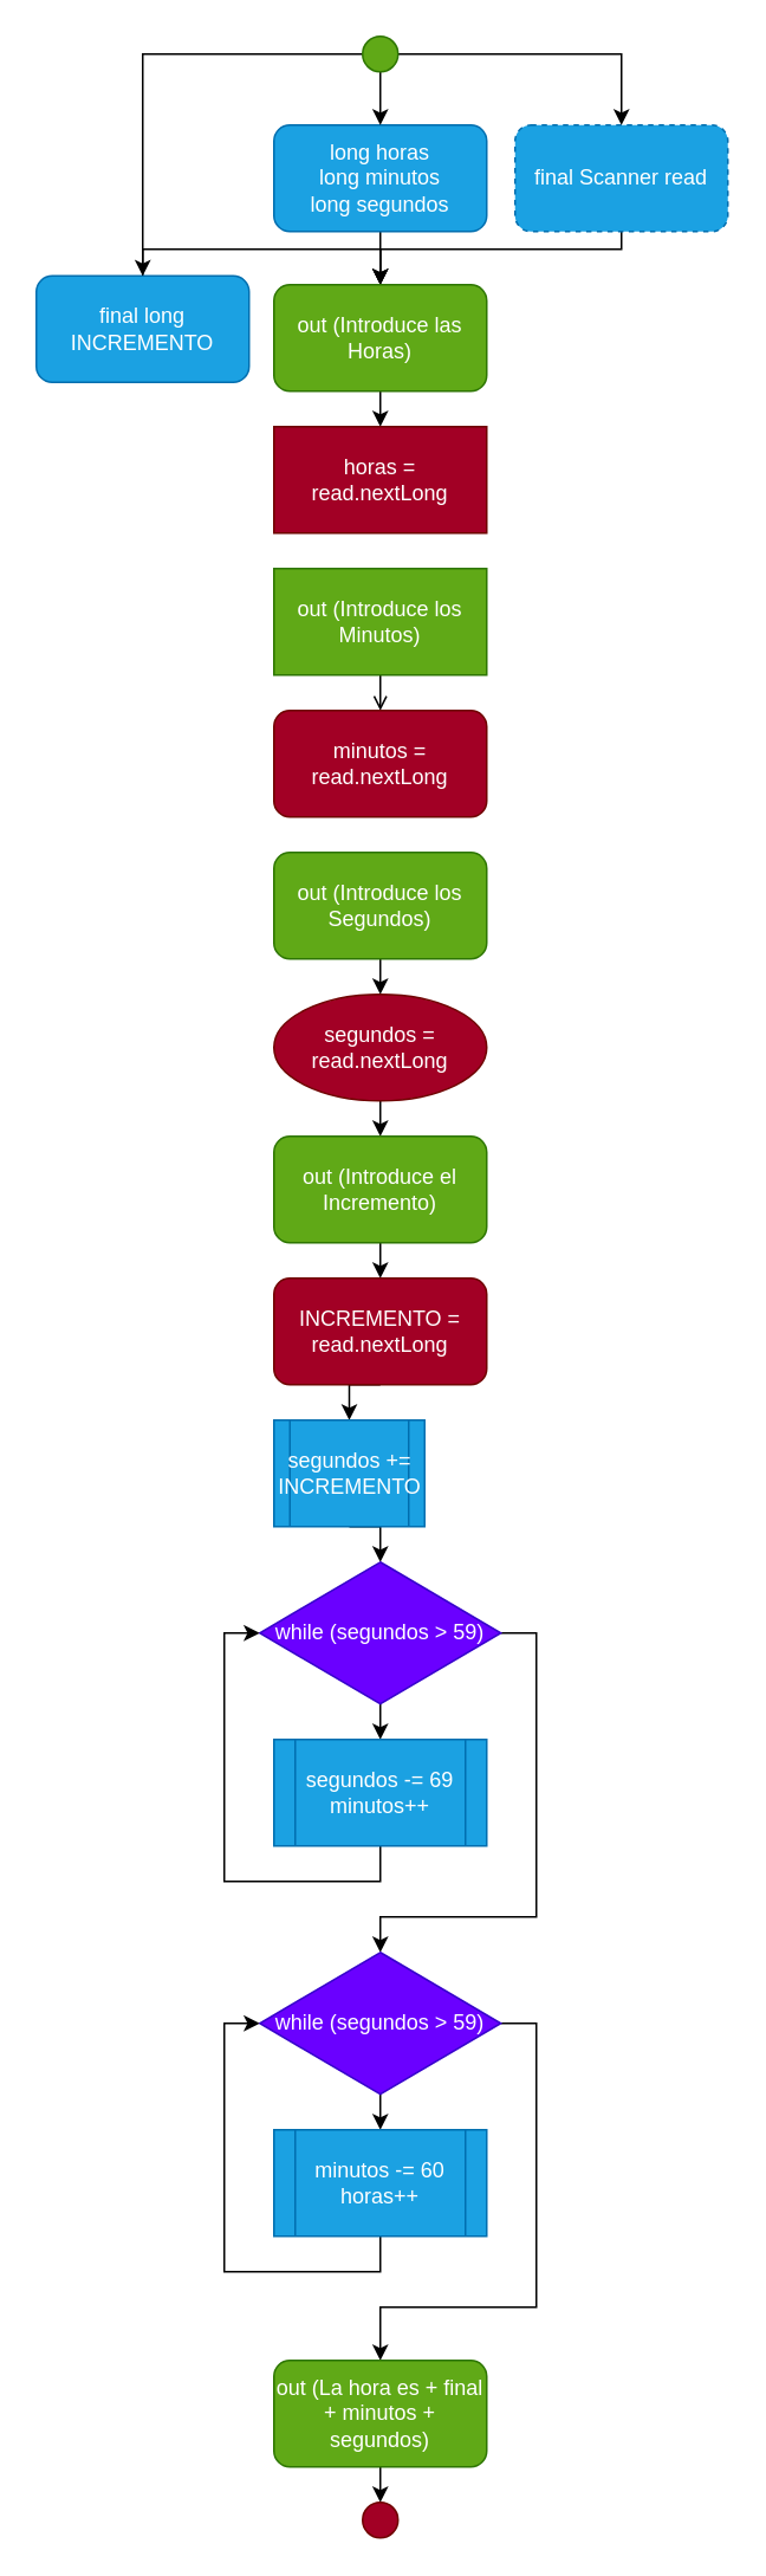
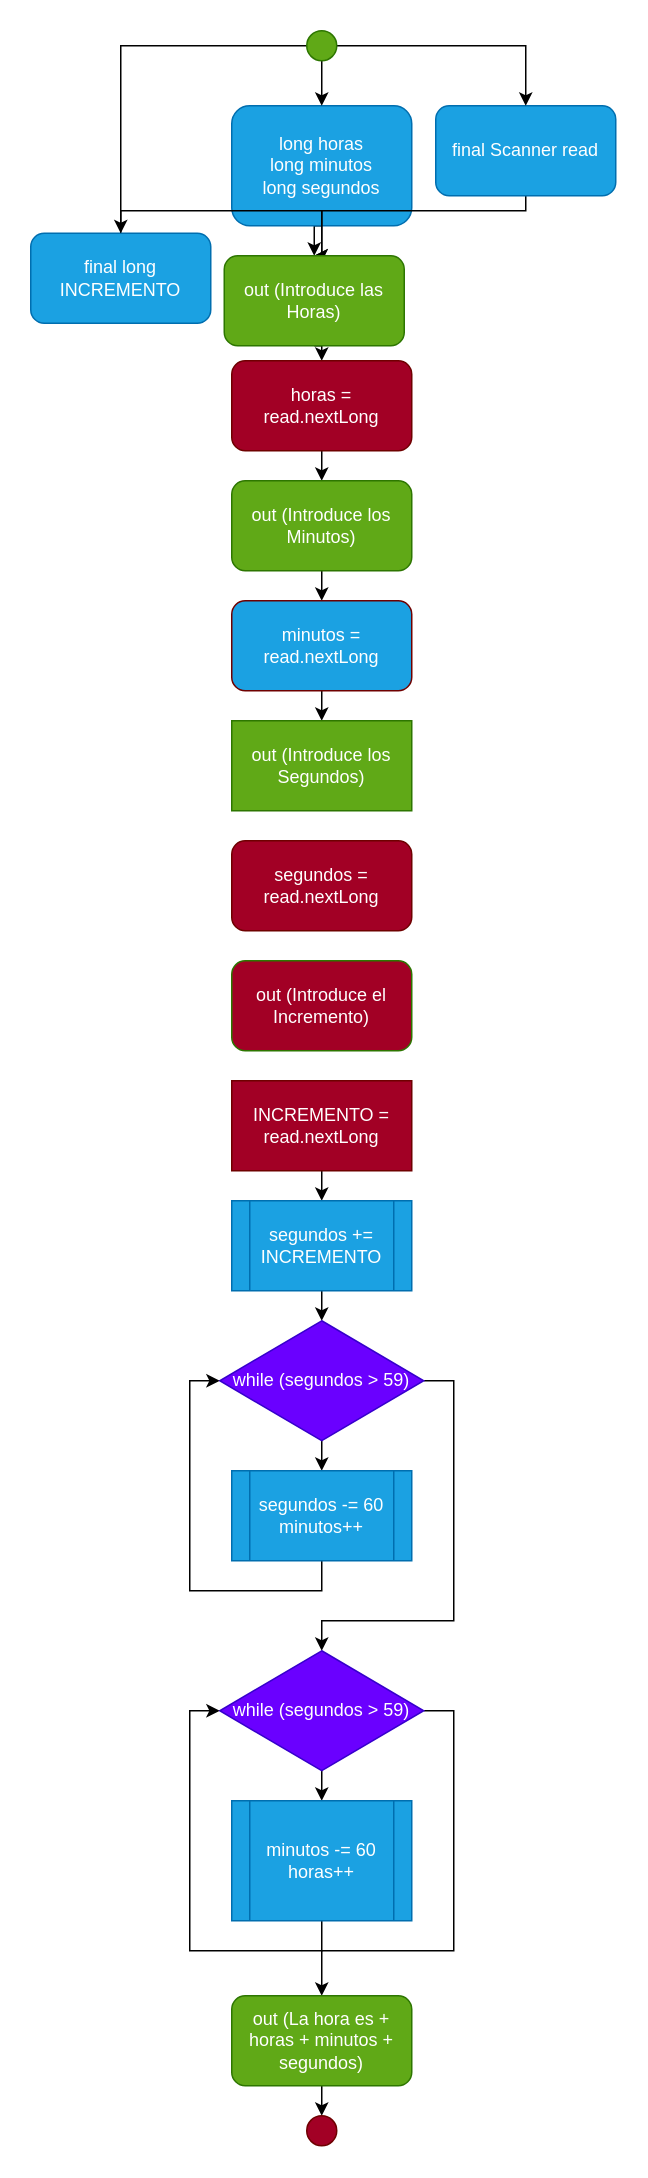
  <mxCell id="0" />
  <mxCell id="1" parent="0" />
  <mxCell id="2" style="edgeStyle=orthogonalEdgeStyle;rounded=0;orthogonalLoop=1;jettySize=auto;html=1;exitX=0.5;exitY=1;exitDx=0;exitDy=0;entryX=0.5;entryY=0;entryDx=0;entryDy=0;" edge="1" parent="1" source="3" target="13"><mxGeometry relative="1" as="geometry" /></mxCell>
- <mxCell id="3" value="long horas&lt;br&gt;long minutos&lt;br&gt;long segundos" style="rounded=1;whiteSpace=wrap;html=1;fillColor=#1ba1e2;fontColor=#ffffff;strokeColor=#006EAF;" vertex="1" parent="1"><mxGeometry x="154" y="70" width="120" height="60" as="geometry" /></mxCell>
+ <mxCell id="3" value="long horas&lt;br&gt;long minutos&lt;br&gt;long segundos" style="rounded=1;whiteSpace=wrap;html=1;fillColor=#1ba1e2;fontColor=#ffffff;strokeColor=#006EAF;" vertex="1" parent="1"><mxGeometry x="154" y="70" width="120" height="80" as="geometry" /></mxCell>
  <mxCell id="4" style="edgeStyle=orthogonalEdgeStyle;rounded=0;orthogonalLoop=1;jettySize=auto;html=1;exitX=0.5;exitY=1;exitDx=0;exitDy=0;entryX=0.5;entryY=0;entryDx=0;entryDy=0;" edge="1" parent="1" source="5" target="13"><mxGeometry relative="1" as="geometry"><Array as="points"><mxPoint x="80" y="140" /><mxPoint x="214" y="140" /></Array></mxGeometry></mxCell>
  <mxCell id="5" value="final long INCREMENTO" style="rounded=1;whiteSpace=wrap;html=1;fillColor=#1ba1e2;fontColor=#ffffff;strokeColor=#006EAF;" vertex="1" parent="1"><mxGeometry x="20" y="155" width="120" height="60" as="geometry" /></mxCell>
  <mxCell id="6" style="edgeStyle=orthogonalEdgeStyle;rounded=0;orthogonalLoop=1;jettySize=auto;html=1;exitX=0.5;exitY=1;exitDx=0;exitDy=0;entryX=0.5;entryY=0;entryDx=0;entryDy=0;" edge="1" parent="1" source="7" target="13"><mxGeometry relative="1" as="geometry"><Array as="points"><mxPoint x="350" y="140" /><mxPoint x="214" y="140" /></Array></mxGeometry></mxCell>
- <mxCell id="7" value="final Scanner read" style="rounded=1;whiteSpace=wrap;html=1;fillColor=#1ba1e2;fontColor=#ffffff;strokeColor=#006EAF;dashed=1;" vertex="1" parent="1"><mxGeometry x="290" y="70" width="120" height="60" as="geometry" /></mxCell>
+ <mxCell id="7" value="final Scanner read" style="rounded=1;whiteSpace=wrap;html=1;fillColor=#1ba1e2;fontColor=#ffffff;strokeColor=#006EAF;" vertex="1" parent="1"><mxGeometry x="290" y="70" width="120" height="60" as="geometry" /></mxCell>
  <mxCell id="8" style="edgeStyle=orthogonalEdgeStyle;rounded=0;orthogonalLoop=1;jettySize=auto;html=1;exitX=0.5;exitY=1;exitDx=0;exitDy=0;entryX=0.5;entryY=0;entryDx=0;entryDy=0;" edge="1" parent="1" source="11" target="3"><mxGeometry relative="1" as="geometry" /></mxCell>
  <mxCell id="9" style="edgeStyle=orthogonalEdgeStyle;rounded=0;orthogonalLoop=1;jettySize=auto;html=1;exitX=1;exitY=0.5;exitDx=0;exitDy=0;entryX=0.5;entryY=0;entryDx=0;entryDy=0;" edge="1" parent="1" source="11" target="7"><mxGeometry relative="1" as="geometry" /></mxCell>
  <mxCell id="10" style="edgeStyle=orthogonalEdgeStyle;rounded=0;orthogonalLoop=1;jettySize=auto;html=1;exitX=0;exitY=0.5;exitDx=0;exitDy=0;entryX=0.5;entryY=0;entryDx=0;entryDy=0;" edge="1" parent="1" source="11" target="5"><mxGeometry relative="1" as="geometry" /></mxCell>
  <mxCell id="11" value="" style="ellipse;whiteSpace=wrap;html=1;aspect=fixed;fillColor=#60a917;fontColor=#ffffff;strokeColor=#2D7600;" vertex="1" parent="1"><mxGeometry x="204" y="20" width="20" height="20" as="geometry" /></mxCell>
  <mxCell id="12" style="edgeStyle=orthogonalEdgeStyle;rounded=0;orthogonalLoop=1;jettySize=auto;html=1;exitX=0.5;exitY=1;exitDx=0;exitDy=0;entryX=0.5;entryY=0;entryDx=0;entryDy=0;" edge="1" parent="1" source="13" target="15"><mxGeometry relative="1" as="geometry" /></mxCell>
- <mxCell id="13" value="out (Introduce las Horas)" style="rounded=1;whiteSpace=wrap;html=1;fillColor=#60a917;fontColor=#ffffff;strokeColor=#2D7600;" vertex="1" parent="1"><mxGeometry x="154" y="160" width="120" height="60" as="geometry" /></mxCell>
- <mxCell id="15" value="horas = read.nextLong" style="whiteSpace=wrap;html=1;fillColor=#a20025;fontColor=#ffffff;strokeColor=#6F0000;rounded=0;" vertex="1" parent="1"><mxGeometry x="154" y="240" width="120" height="60" as="geometry" /></mxCell>
- <mxCell id="16" style="edgeStyle=orthogonalEdgeStyle;rounded=0;orthogonalLoop=1;jettySize=auto;html=1;exitX=0.5;exitY=1;exitDx=0;exitDy=0;entryX=0.5;entryY=0;entryDx=0;entryDy=0;endArrow=open;" edge="1" parent="1" source="17" target="19"><mxGeometry relative="1" as="geometry" /></mxCell>
- <mxCell id="17" value="out (Introduce los Minutos)" style="whiteSpace=wrap;html=1;fillColor=#60a917;fontColor=#ffffff;strokeColor=#2D7600;rounded=0;" vertex="1" parent="1"><mxGeometry x="154" y="320" width="120" height="60" as="geometry" /></mxCell>
- <mxCell id="19" value="minutos = read.nextLong" style="rounded=1;whiteSpace=wrap;html=1;fillColor=#a20025;fontColor=#ffffff;strokeColor=#6F0000;" vertex="1" parent="1"><mxGeometry x="154" y="400" width="120" height="60" as="geometry" /></mxCell>
- <mxCell id="20" style="edgeStyle=orthogonalEdgeStyle;rounded=0;orthogonalLoop=1;jettySize=auto;html=1;exitX=0.5;exitY=1;exitDx=0;exitDy=0;entryX=0.5;entryY=0;entryDx=0;entryDy=0;" edge="1" parent="1" source="21" target="23"><mxGeometry relative="1" as="geometry" /></mxCell>
- <mxCell id="21" value="out (Introduce los Segundos)" style="rounded=1;whiteSpace=wrap;html=1;fillColor=#60a917;fontColor=#ffffff;strokeColor=#2D7600;" vertex="1" parent="1"><mxGeometry x="154" y="480" width="120" height="60" as="geometry" /></mxCell>
- <mxCell id="22" style="edgeStyle=orthogonalEdgeStyle;rounded=0;orthogonalLoop=1;jettySize=auto;html=1;exitX=0.5;exitY=1;exitDx=0;exitDy=0;entryX=0.5;entryY=0;entryDx=0;entryDy=0;" edge="1" parent="1" source="23" target="25"><mxGeometry relative="1" as="geometry" /></mxCell>
- <mxCell id="23" value="segundos = read.nextLong" style="ellipse;whiteSpace=wrap;html=1;fillColor=#a20025;fontColor=#ffffff;strokeColor=#6F0000;" vertex="1" parent="1"><mxGeometry x="154" y="560" width="120" height="60" as="geometry" /></mxCell>
- <mxCell id="24" style="edgeStyle=orthogonalEdgeStyle;rounded=0;orthogonalLoop=1;jettySize=auto;html=1;exitX=0.5;exitY=1;exitDx=0;exitDy=0;entryX=0.5;entryY=0;entryDx=0;entryDy=0;" edge="1" parent="1" source="25" target="27"><mxGeometry relative="1" as="geometry" /></mxCell>
- <mxCell id="25" value="out (Introduce el Incremento)" style="rounded=1;whiteSpace=wrap;html=1;fillColor=#60a917;fontColor=#ffffff;strokeColor=#2D7600;" vertex="1" parent="1"><mxGeometry x="154" y="640" width="120" height="60" as="geometry" /></mxCell>
+ <mxCell id="13" value="out (Introduce las Horas)" style="rounded=1;whiteSpace=wrap;html=1;fillColor=#60a917;fontColor=#ffffff;strokeColor=#2D7600;" vertex="1" parent="1"><mxGeometry x="149" y="170" width="120" height="60" as="geometry" /></mxCell>
+ <mxCell id="14" style="edgeStyle=orthogonalEdgeStyle;rounded=0;orthogonalLoop=1;jettySize=auto;html=1;exitX=0.5;exitY=1;exitDx=0;exitDy=0;entryX=0.5;entryY=0;entryDx=0;entryDy=0;" edge="1" parent="1" source="15" target="17"><mxGeometry relative="1" as="geometry" /></mxCell>
+ <mxCell id="15" value="horas = read.nextLong" style="rounded=1;whiteSpace=wrap;html=1;fillColor=#a20025;fontColor=#ffffff;strokeColor=#6F0000;" vertex="1" parent="1"><mxGeometry x="154" y="240" width="120" height="60" as="geometry" /></mxCell>
+ <mxCell id="16" style="edgeStyle=orthogonalEdgeStyle;rounded=0;orthogonalLoop=1;jettySize=auto;html=1;exitX=0.5;exitY=1;exitDx=0;exitDy=0;entryX=0.5;entryY=0;entryDx=0;entryDy=0;" edge="1" parent="1" source="17" target="19"><mxGeometry relative="1" as="geometry" /></mxCell>
+ <mxCell id="17" value="out (Introduce los Minutos)" style="rounded=1;whiteSpace=wrap;html=1;fillColor=#60a917;fontColor=#ffffff;strokeColor=#2D7600;" vertex="1" parent="1"><mxGeometry x="154" y="320" width="120" height="60" as="geometry" /></mxCell>
+ <mxCell id="18" style="edgeStyle=orthogonalEdgeStyle;rounded=0;orthogonalLoop=1;jettySize=auto;html=1;exitX=0.5;exitY=1;exitDx=0;exitDy=0;entryX=0.5;entryY=0;entryDx=0;entryDy=0;" edge="1" parent="1" source="19" target="21"><mxGeometry relative="1" as="geometry" /></mxCell>
+ <mxCell id="19" value="minutos = read.nextLong" style="rounded=1;whiteSpace=wrap;html=1;fillColor=#1ba1e2;fontColor=#ffffff;strokeColor=#6F0000;" vertex="1" parent="1"><mxGeometry x="154" y="400" width="120" height="60" as="geometry" /></mxCell>
+ <mxCell id="21" value="out (Introduce los Segundos)" style="whiteSpace=wrap;html=1;fillColor=#60a917;fontColor=#ffffff;strokeColor=#2D7600;rounded=0;" vertex="1" parent="1"><mxGeometry x="154" y="480" width="120" height="60" as="geometry" /></mxCell>
+ <mxCell id="23" value="segundos = read.nextLong" style="rounded=1;whiteSpace=wrap;html=1;fillColor=#a20025;fontColor=#ffffff;strokeColor=#6F0000;" vertex="1" parent="1"><mxGeometry x="154" y="560" width="120" height="60" as="geometry" /></mxCell>
+ <mxCell id="25" value="out (Introduce el Incremento)" style="rounded=1;whiteSpace=wrap;html=1;fillColor=#a20025;fontColor=#ffffff;strokeColor=#2D7600;" vertex="1" parent="1"><mxGeometry x="154" y="640" width="120" height="60" as="geometry" /></mxCell>
  <mxCell id="26" style="edgeStyle=orthogonalEdgeStyle;rounded=0;orthogonalLoop=1;jettySize=auto;html=1;exitX=0.5;exitY=1;exitDx=0;exitDy=0;entryX=0.5;entryY=0;entryDx=0;entryDy=0;" edge="1" parent="1" source="27" target="29"><mxGeometry relative="1" as="geometry" /></mxCell>
- <mxCell id="27" value="INCREMENTO = read.nextLong" style="rounded=1;whiteSpace=wrap;html=1;fillColor=#a20025;fontColor=#ffffff;strokeColor=#6F0000;" vertex="1" parent="1"><mxGeometry x="154" y="720" width="120" height="60" as="geometry" /></mxCell>
+ <mxCell id="27" value="INCREMENTO = read.nextLong" style="whiteSpace=wrap;html=1;fillColor=#a20025;fontColor=#ffffff;strokeColor=#6F0000;rounded=0;" vertex="1" parent="1"><mxGeometry x="154" y="720" width="120" height="60" as="geometry" /></mxCell>
  <mxCell id="28" style="edgeStyle=orthogonalEdgeStyle;rounded=0;orthogonalLoop=1;jettySize=auto;html=1;exitX=0.5;exitY=1;exitDx=0;exitDy=0;entryX=0.5;entryY=0;entryDx=0;entryDy=0;" edge="1" parent="1" source="29" target="32"><mxGeometry relative="1" as="geometry" /></mxCell>
- <mxCell id="29" value="segundos += INCREMENTO" style="shape=process;whiteSpace=wrap;html=1;backgroundOutline=1;fillColor=#1ba1e2;fontColor=#ffffff;strokeColor=#006EAF;" vertex="1" parent="1"><mxGeometry x="154" y="800" width="85" height="60" as="geometry" /></mxCell>
+ <mxCell id="29" value="segundos += INCREMENTO" style="shape=process;whiteSpace=wrap;html=1;backgroundOutline=1;fillColor=#1ba1e2;fontColor=#ffffff;strokeColor=#006EAF;" vertex="1" parent="1"><mxGeometry x="154" y="800" width="120" height="60" as="geometry" /></mxCell>
  <mxCell id="30" style="edgeStyle=orthogonalEdgeStyle;rounded=0;orthogonalLoop=1;jettySize=auto;html=1;exitX=0.5;exitY=1;exitDx=0;exitDy=0;entryX=0.5;entryY=0;entryDx=0;entryDy=0;" edge="1" parent="1" source="32" target="34"><mxGeometry relative="1" as="geometry" /></mxCell>
  <mxCell id="31" style="edgeStyle=orthogonalEdgeStyle;rounded=0;orthogonalLoop=1;jettySize=auto;html=1;exitX=1;exitY=0.5;exitDx=0;exitDy=0;entryX=0.5;entryY=0;entryDx=0;entryDy=0;" edge="1" parent="1" source="32" target="37"><mxGeometry relative="1" as="geometry"><Array as="points"><mxPoint x="302" y="920" /><mxPoint x="302" y="1080" /><mxPoint x="214" y="1080" /></Array></mxGeometry></mxCell>
  <mxCell id="32" value="while (segundos &amp;gt; 59)" style="rhombus;whiteSpace=wrap;html=1;fillColor=#6a00ff;fontColor=#ffffff;strokeColor=#3700CC;" vertex="1" parent="1"><mxGeometry x="146" y="880" width="136" height="80" as="geometry" /></mxCell>
  <mxCell id="33" style="edgeStyle=orthogonalEdgeStyle;rounded=0;orthogonalLoop=1;jettySize=auto;html=1;exitX=0.5;exitY=1;exitDx=0;exitDy=0;entryX=0;entryY=0.5;entryDx=0;entryDy=0;" edge="1" parent="1" source="34" target="32"><mxGeometry relative="1" as="geometry" /></mxCell>
- <mxCell id="34" value="segundos -= 69&lt;br&gt;minutos++" style="shape=process;whiteSpace=wrap;html=1;backgroundOutline=1;fillColor=#1ba1e2;fontColor=#ffffff;strokeColor=#006EAF;" vertex="1" parent="1"><mxGeometry x="154" y="980" width="120" height="60" as="geometry" /></mxCell>
+ <mxCell id="34" value="segundos -= 60&lt;br&gt;minutos++" style="shape=process;whiteSpace=wrap;html=1;backgroundOutline=1;fillColor=#1ba1e2;fontColor=#ffffff;strokeColor=#006EAF;" vertex="1" parent="1"><mxGeometry x="154" y="980" width="120" height="60" as="geometry" /></mxCell>
  <mxCell id="35" style="edgeStyle=orthogonalEdgeStyle;rounded=0;orthogonalLoop=1;jettySize=auto;html=1;exitX=0.5;exitY=1;exitDx=0;exitDy=0;entryX=0.5;entryY=0;entryDx=0;entryDy=0;" edge="1" parent="1" source="37" target="39"><mxGeometry relative="1" as="geometry" /></mxCell>
  <mxCell id="36" style="edgeStyle=orthogonalEdgeStyle;rounded=0;orthogonalLoop=1;jettySize=auto;html=1;exitX=1;exitY=0.5;exitDx=0;exitDy=0;entryX=0.5;entryY=0;entryDx=0;entryDy=0;" edge="1" parent="1" source="37" target="41"><mxGeometry relative="1" as="geometry"><Array as="points"><mxPoint x="302" y="1140" /><mxPoint x="302" y="1300" /><mxPoint x="214" y="1300" /></Array></mxGeometry></mxCell>
  <mxCell id="37" value="while (segundos &amp;gt; 59)" style="rhombus;whiteSpace=wrap;html=1;fillColor=#6a00ff;fontColor=#ffffff;strokeColor=#3700CC;" vertex="1" parent="1"><mxGeometry x="146" y="1100" width="136" height="80" as="geometry" /></mxCell>
  <mxCell id="38" style="edgeStyle=orthogonalEdgeStyle;rounded=0;orthogonalLoop=1;jettySize=auto;html=1;exitX=0.5;exitY=1;exitDx=0;exitDy=0;entryX=0;entryY=0.5;entryDx=0;entryDy=0;" edge="1" parent="1" source="39" target="37"><mxGeometry relative="1" as="geometry" /></mxCell>
- <mxCell id="39" value="minutos -= 60&lt;br&gt;horas++" style="shape=process;whiteSpace=wrap;html=1;backgroundOutline=1;fillColor=#1ba1e2;fontColor=#ffffff;strokeColor=#006EAF;" vertex="1" parent="1"><mxGeometry x="154" y="1200" width="120" height="60" as="geometry" /></mxCell>
+ <mxCell id="39" value="minutos -= 60&lt;br&gt;horas++" style="shape=process;whiteSpace=wrap;html=1;backgroundOutline=1;fillColor=#1ba1e2;fontColor=#ffffff;strokeColor=#006EAF;" vertex="1" parent="1"><mxGeometry x="154" y="1200" width="120" height="80" as="geometry" /></mxCell>
  <mxCell id="40" style="edgeStyle=orthogonalEdgeStyle;rounded=0;orthogonalLoop=1;jettySize=auto;html=1;exitX=0.5;exitY=1;exitDx=0;exitDy=0;entryX=0.5;entryY=0;entryDx=0;entryDy=0;" edge="1" parent="1" source="41" target="42"><mxGeometry relative="1" as="geometry" /></mxCell>
- <mxCell id="41" value="out (La hora es + final + minutos + segundos)" style="rounded=1;whiteSpace=wrap;html=1;fillColor=#60a917;fontColor=#ffffff;strokeColor=#2D7600;" vertex="1" parent="1"><mxGeometry x="154" y="1330" width="120" height="60" as="geometry" /></mxCell>
+ <mxCell id="41" value="out (La hora es + horas + minutos + segundos)" style="rounded=1;whiteSpace=wrap;html=1;fillColor=#60a917;fontColor=#ffffff;strokeColor=#2D7600;" vertex="1" parent="1"><mxGeometry x="154" y="1330" width="120" height="60" as="geometry" /></mxCell>
  <mxCell id="42" value="" style="ellipse;whiteSpace=wrap;html=1;aspect=fixed;fillColor=#a20025;fontColor=#ffffff;strokeColor=#6F0000;" vertex="1" parent="1"><mxGeometry x="204" y="1410" width="20" height="20" as="geometry" /></mxCell>
